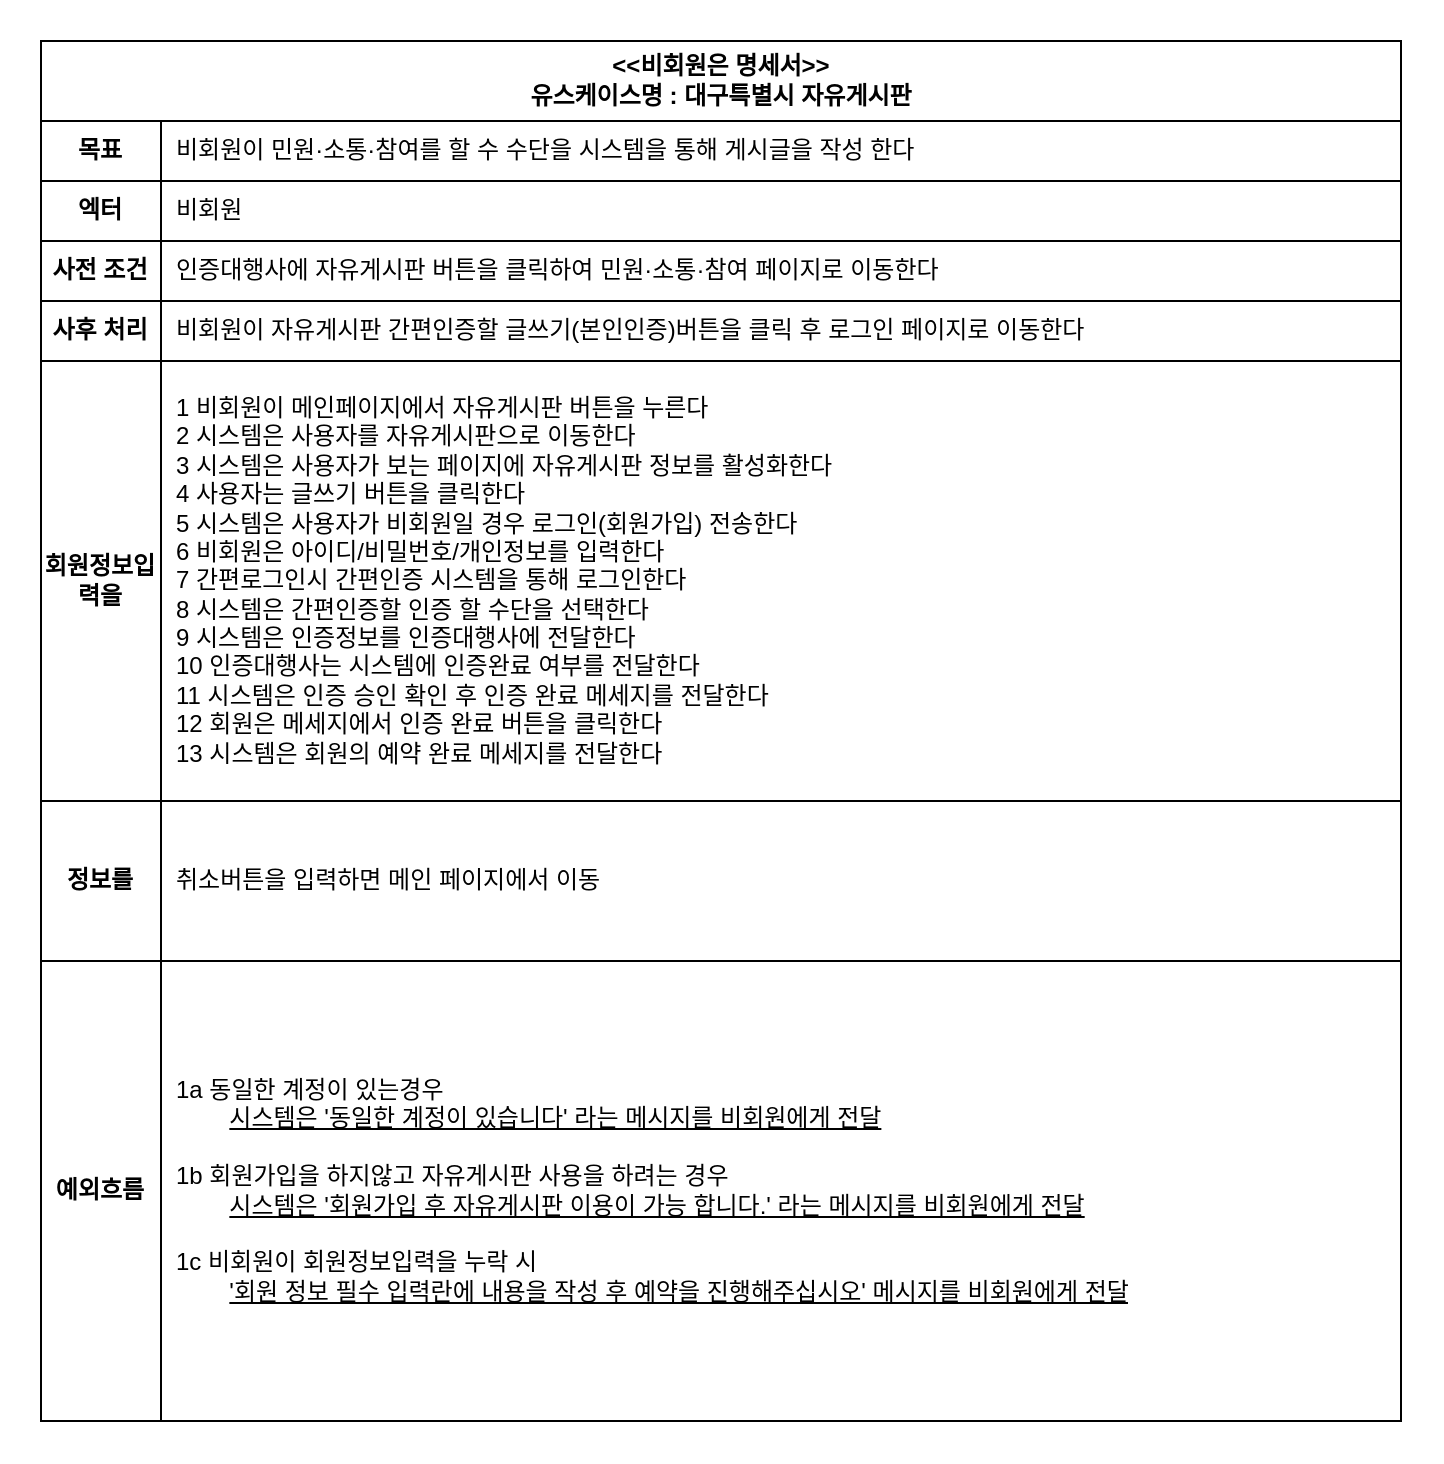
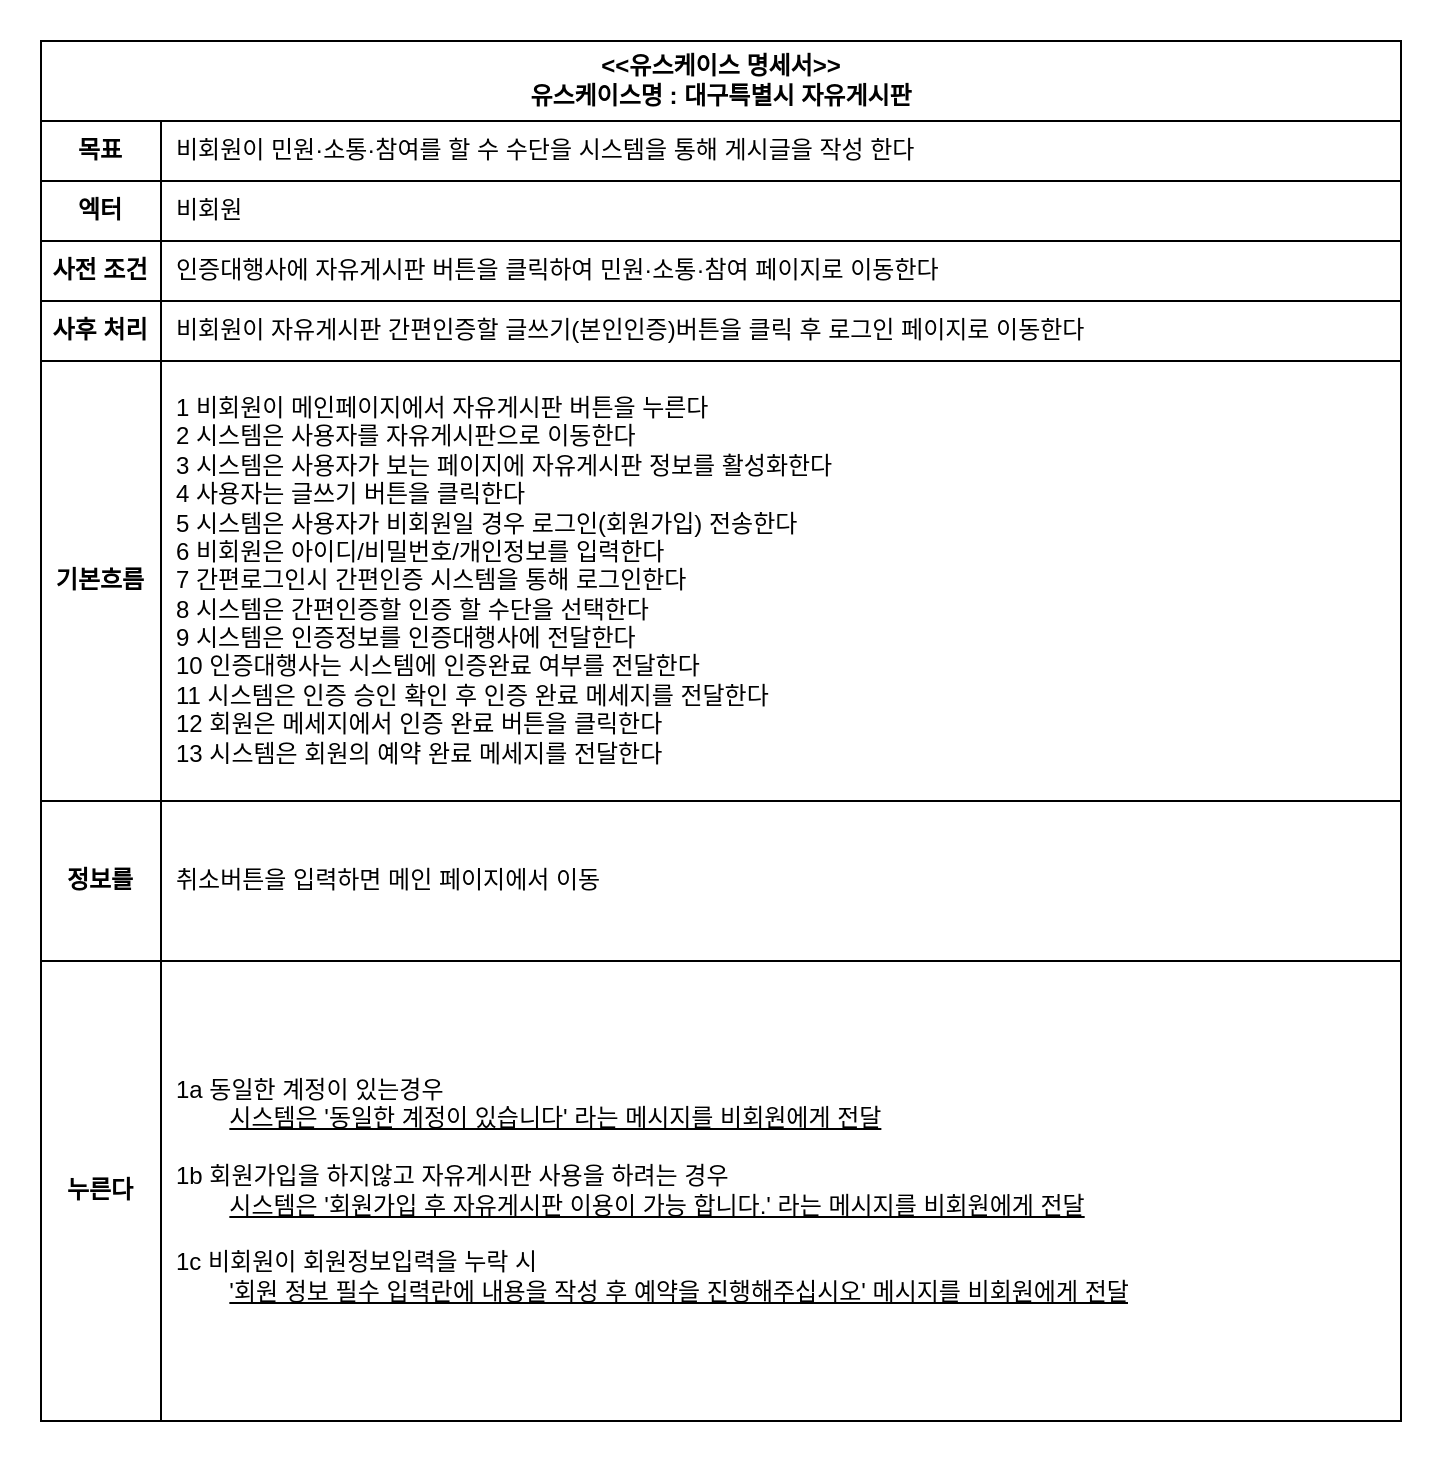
  <mxCell id="0" />
  <mxCell id="1" parent="0" />
- <mxCell id="2" value="&lt;div&gt;&amp;lt;&amp;lt;비회원은 명세서&amp;gt;&amp;gt;&lt;/div&gt;유스케이스명 : 대구특별시 자유게시판" style="shape=table;startSize=40;container=1;collapsible=1;childLayout=tableLayout;fixedRows=1;rowLines=0;fontStyle=1;align=center;resizeLast=1;html=1;" parent="1" vertex="1"><mxGeometry x="20" y="20" width="680" height="690" as="geometry" /></mxCell>
+ <mxCell id="2" value="&lt;div&gt;&amp;lt;&amp;lt;유스케이스 명세서&amp;gt;&amp;gt;&lt;/div&gt;유스케이스명 : 대구특별시 자유게시판" style="shape=table;startSize=40;container=1;collapsible=1;childLayout=tableLayout;fixedRows=1;rowLines=0;fontStyle=1;align=center;resizeLast=1;html=1;" parent="1" vertex="1"><mxGeometry x="20" y="20" width="680" height="690" as="geometry" /></mxCell>
  <mxCell id="3" value="" style="shape=tableRow;horizontal=0;startSize=0;swimlaneHead=0;swimlaneBody=0;fillColor=none;collapsible=0;dropTarget=0;points=[[0,0.5],[1,0.5]];portConstraint=eastwest;top=0;left=0;right=0;bottom=1;strokeColor=default;verticalAlign=middle;fontStyle=0" parent="2" vertex="1"><mxGeometry y="40" width="680" height="30" as="geometry" /></mxCell>
  <mxCell id="4" value="목표" style="shape=partialRectangle;connectable=0;fillColor=none;top=0;left=0;bottom=0;right=0;fontStyle=1;overflow=hidden;whiteSpace=wrap;html=1;" parent="3" vertex="1"><mxGeometry width="60" height="30" as="geometry"><mxRectangle width="60" height="30" as="alternateBounds" /></mxGeometry></mxCell>
  <mxCell id="5" value="&lt;div&gt;&lt;span style=&quot;font-weight: 400; text-wrap-mode: nowrap;&quot;&gt;비회원이 민원&lt;/span&gt;&lt;span style=&quot;font-weight: 400; white-space-collapse: break-spaces; background-color: transparent; color: light-dark(rgb(0, 0, 0), rgb(255, 255, 255));&quot;&gt;·&lt;/span&gt;&lt;span style=&quot;background-color: transparent; color: light-dark(rgb(0, 0, 0), rgb(255, 255, 255)); text-wrap-mode: nowrap; font-weight: 400;&quot;&gt;소통&lt;/span&gt;&lt;span style=&quot;background-color: transparent; color: light-dark(rgb(0, 0, 0), rgb(255, 255, 255)); white-space-collapse: break-spaces; font-weight: 400;&quot;&gt;·&lt;/span&gt;&lt;span style=&quot;background-color: transparent; color: light-dark(rgb(0, 0, 0), rgb(255, 255, 255)); text-wrap-mode: nowrap; font-weight: 400;&quot;&gt;참여를 할 수 수단을 시스템을 통해 게시글을 작성 한다&lt;/span&gt;&lt;/div&gt;" style="shape=partialRectangle;connectable=0;fillColor=none;top=0;left=0;bottom=0;right=0;align=left;spacingLeft=6;fontStyle=1;overflow=hidden;whiteSpace=wrap;html=1;" parent="3" vertex="1"><mxGeometry x="60" width="620" height="30" as="geometry"><mxRectangle width="620" height="30" as="alternateBounds" /></mxGeometry></mxCell>
  <mxCell id="6" value="" style="shape=tableRow;horizontal=0;startSize=0;swimlaneHead=0;swimlaneBody=0;fillColor=none;collapsible=0;dropTarget=0;points=[[0,0.5],[1,0.5]];portConstraint=eastwest;top=0;left=0;right=0;bottom=1;" parent="2" vertex="1"><mxGeometry y="70" width="680" height="30" as="geometry" /></mxCell>
  <mxCell id="7" value="엑터" style="shape=partialRectangle;connectable=0;fillColor=none;top=0;left=0;bottom=0;right=0;fontStyle=1;overflow=hidden;whiteSpace=wrap;html=1;" parent="6" vertex="1"><mxGeometry width="60" height="30" as="geometry"><mxRectangle width="60" height="30" as="alternateBounds" /></mxGeometry></mxCell>
  <mxCell id="8" value="비회원" style="shape=partialRectangle;connectable=0;fillColor=none;top=0;left=0;bottom=0;right=0;align=left;spacingLeft=6;fontStyle=0;overflow=hidden;whiteSpace=wrap;html=1;" parent="6" vertex="1"><mxGeometry x="60" width="620" height="30" as="geometry"><mxRectangle width="620" height="30" as="alternateBounds" /></mxGeometry></mxCell>
  <mxCell id="9" value="" style="shape=tableRow;horizontal=0;startSize=0;swimlaneHead=0;swimlaneBody=0;fillColor=none;collapsible=0;dropTarget=0;points=[[0,0.5],[1,0.5]];portConstraint=eastwest;top=0;left=0;right=0;bottom=1;" parent="2" vertex="1"><mxGeometry y="100" width="680" height="30" as="geometry" /></mxCell>
  <mxCell id="10" value="사전 조건" style="shape=partialRectangle;connectable=0;fillColor=none;top=0;left=0;bottom=0;right=0;fontStyle=1;overflow=hidden;whiteSpace=wrap;html=1;" parent="9" vertex="1"><mxGeometry width="60" height="30" as="geometry"><mxRectangle width="60" height="30" as="alternateBounds" /></mxGeometry></mxCell>
  <mxCell id="11" value="인증대행사에 자유게시판 버튼을 클릭하여 민원&lt;span style=&quot;white-space-collapse: break-spaces;&quot;&gt;&lt;font style=&quot;&quot; face=&quot;Helvetica&quot;&gt;·&lt;/font&gt;&lt;/span&gt;소통&lt;span style=&quot;white-space-collapse: break-spaces;&quot;&gt;·&lt;/span&gt;참여 페이지로 이동한다" style="shape=partialRectangle;connectable=0;fillColor=none;top=0;left=0;bottom=0;right=0;align=left;spacingLeft=6;fontStyle=0;overflow=hidden;whiteSpace=wrap;html=1;" parent="9" vertex="1"><mxGeometry x="60" width="620" height="30" as="geometry"><mxRectangle width="620" height="30" as="alternateBounds" /></mxGeometry></mxCell>
  <mxCell id="12" value="" style="shape=tableRow;horizontal=0;startSize=0;swimlaneHead=0;swimlaneBody=0;fillColor=none;collapsible=0;dropTarget=0;points=[[0,0.5],[1,0.5]];portConstraint=eastwest;top=0;left=0;right=0;bottom=1;" parent="2" vertex="1"><mxGeometry y="130" width="680" height="30" as="geometry" /></mxCell>
  <mxCell id="13" value="사후 처리" style="shape=partialRectangle;connectable=0;fillColor=none;top=0;left=0;bottom=0;right=0;fontStyle=1;overflow=hidden;whiteSpace=wrap;html=1;" parent="12" vertex="1"><mxGeometry width="60" height="30" as="geometry"><mxRectangle width="60" height="30" as="alternateBounds" /></mxGeometry></mxCell>
  <mxCell id="14" value="비회원이 자유게시판 간편인증할 글쓰기(본인인증)버튼을 클릭 후 로그인 페이지로 이동한다" style="shape=partialRectangle;connectable=0;fillColor=none;top=0;left=0;bottom=0;right=0;align=left;spacingLeft=6;fontStyle=0;overflow=hidden;whiteSpace=wrap;html=1;" parent="12" vertex="1"><mxGeometry x="60" width="620" height="30" as="geometry"><mxRectangle width="620" height="30" as="alternateBounds" /></mxGeometry></mxCell>
  <mxCell id="15" value="" style="shape=tableRow;horizontal=0;startSize=0;swimlaneHead=0;swimlaneBody=0;fillColor=none;collapsible=0;dropTarget=0;points=[[0,0.5],[1,0.5]];portConstraint=eastwest;top=0;left=0;right=0;bottom=1;" parent="2" vertex="1"><mxGeometry y="160" width="680" height="220" as="geometry" /></mxCell>
- <mxCell id="16" value="회원정보입력을" style="shape=partialRectangle;connectable=0;fillColor=none;top=0;left=0;bottom=0;right=0;fontStyle=1;overflow=hidden;whiteSpace=wrap;html=1;" parent="15" vertex="1"><mxGeometry width="60" height="220" as="geometry"><mxRectangle width="60" height="220" as="alternateBounds" /></mxGeometry></mxCell>
+ <mxCell id="16" value="기본흐름" style="shape=partialRectangle;connectable=0;fillColor=none;top=0;left=0;bottom=0;right=0;fontStyle=1;overflow=hidden;whiteSpace=wrap;html=1;" parent="15" vertex="1"><mxGeometry width="60" height="220" as="geometry"><mxRectangle width="60" height="220" as="alternateBounds" /></mxGeometry></mxCell>
  <mxCell id="17" value="&lt;div style=&quot;text-wrap: nowrap;&quot;&gt;1 비회원이 메인페이지에서 자유게시판 버튼을 누른다&lt;br&gt;&lt;/div&gt;&lt;div style=&quot;text-wrap: nowrap;&quot;&gt;2 시스템은 사용자를 자유게시판으로 이동한다&lt;/div&gt;&lt;div style=&quot;text-wrap: nowrap;&quot;&gt;3 시스템은 사용자가 보는 페이지에 자유게시판 정보를 활성화한다&lt;/div&gt;&lt;div style=&quot;text-wrap: nowrap;&quot;&gt;4 사용자는 글쓰기 버튼을 클릭한다&lt;/div&gt;&lt;div style=&quot;text-wrap: nowrap;&quot;&gt;5 시스템은 사용자가 비회원일 경우 로그인(회원가입) 전송한다&lt;/div&gt;&lt;div style=&quot;text-wrap: nowrap;&quot;&gt;6 비회원은 아이디/비밀번호/개인정보를 입력한다&lt;/div&gt;&lt;div style=&quot;text-wrap: nowrap;&quot;&gt;7 간편로그인시 간편인증 시스템을 통해 로그인한다&lt;/div&gt;&lt;div style=&quot;text-wrap: nowrap;&quot;&gt;8 시스템은 간편인증할 인증 할 수단을 선택한다&lt;/div&gt;&lt;div style=&quot;text-wrap: nowrap;&quot;&gt;9 시스템은 인증정보를 인증대행사에 전달한다&lt;/div&gt;&lt;div style=&quot;text-wrap: nowrap;&quot;&gt;10 인증대행사는 시스템에 인증완료 여부를 전달한다&lt;/div&gt;&lt;div style=&quot;text-wrap: nowrap;&quot;&gt;11 시스템은 인증 승인 확인 후 인증 완료 메세지를 전달한다&lt;/div&gt;&lt;div style=&quot;text-wrap: nowrap;&quot;&gt;12 회원은 메세지에서 인증 완료 버튼을 클릭한다&lt;br&gt;13 시스템은 회원의 예약 완료 메세지를 전달한다&lt;/div&gt;" style="shape=partialRectangle;connectable=0;fillColor=none;top=0;left=0;bottom=0;right=0;align=left;spacingLeft=6;fontStyle=0;overflow=hidden;whiteSpace=wrap;html=1;" parent="15" vertex="1"><mxGeometry x="60" width="620" height="220" as="geometry"><mxRectangle width="620" height="220" as="alternateBounds" /></mxGeometry></mxCell>
  <mxCell id="18" value="" style="shape=tableRow;horizontal=0;startSize=0;swimlaneHead=0;swimlaneBody=0;fillColor=none;collapsible=0;dropTarget=0;points=[[0,0.5],[1,0.5]];portConstraint=eastwest;top=0;left=0;right=0;bottom=1;" parent="2" vertex="1"><mxGeometry y="380" width="680" height="80" as="geometry" /></mxCell>
  <mxCell id="19" value="정보를" style="shape=partialRectangle;connectable=0;fillColor=none;top=0;left=0;bottom=0;right=0;fontStyle=1;overflow=hidden;whiteSpace=wrap;html=1;" parent="18" vertex="1"><mxGeometry width="60" height="80" as="geometry"><mxRectangle width="60" height="80" as="alternateBounds" /></mxGeometry></mxCell>
  <mxCell id="20" value="&lt;div&gt;취소버튼을 입력하면 메인 페이지에서 이동&lt;/div&gt;" style="shape=partialRectangle;connectable=0;fillColor=none;top=0;left=0;bottom=0;right=0;align=left;spacingLeft=6;fontStyle=0;overflow=hidden;whiteSpace=wrap;html=1;" parent="18" vertex="1"><mxGeometry x="60" width="620" height="80" as="geometry"><mxRectangle width="620" height="80" as="alternateBounds" /></mxGeometry></mxCell>
  <mxCell id="21" value="" style="shape=tableRow;horizontal=0;startSize=0;swimlaneHead=0;swimlaneBody=0;fillColor=none;collapsible=0;dropTarget=0;points=[[0,0.5],[1,0.5]];portConstraint=eastwest;top=0;left=0;right=0;bottom=1;" parent="2" vertex="1"><mxGeometry y="460" width="680" height="230" as="geometry" /></mxCell>
- <mxCell id="22" value="예외흐름" style="shape=partialRectangle;connectable=0;fillColor=none;top=0;left=0;bottom=0;right=0;fontStyle=1;overflow=hidden;whiteSpace=wrap;html=1;" parent="21" vertex="1"><mxGeometry width="60" height="230" as="geometry"><mxRectangle width="60" height="230" as="alternateBounds" /></mxGeometry></mxCell>
+ <mxCell id="22" value="누른다" style="shape=partialRectangle;connectable=0;fillColor=none;top=0;left=0;bottom=0;right=0;fontStyle=1;overflow=hidden;whiteSpace=wrap;html=1;" parent="21" vertex="1"><mxGeometry width="60" height="230" as="geometry"><mxRectangle width="60" height="230" as="alternateBounds" /></mxGeometry></mxCell>
  <mxCell id="23" value="&lt;div style=&quot;text-wrap: nowrap;&quot;&gt;1a 동일한 계정이 있는경우&lt;/div&gt;&lt;div style=&quot;text-wrap: nowrap;&quot;&gt;&lt;span style=&quot;white-space-collapse: preserve;&quot;&gt;&#09;&lt;/span&gt;&lt;u&gt;시스템은 '동일한 계정이 있습니다' 라는 메시지를 비회원에게 전달&lt;/u&gt;&lt;br&gt;&lt;/div&gt;&lt;div style=&quot;text-wrap: nowrap;&quot;&gt;&lt;br&gt;&lt;/div&gt;&lt;div style=&quot;text-wrap: nowrap;&quot;&gt;1b 회원가입을 하지않고 자유게시판 사용을 하려는 경우&lt;/div&gt;&lt;div style=&quot;text-wrap: nowrap;&quot;&gt;&lt;span style=&quot;white-space-collapse: preserve;&quot;&gt;&#09;&lt;/span&gt;&lt;u&gt;시스템은 '회원가입 후 자유게시판 이용이 가능 합니다.' 라는 메시지를 비회원에게 전달&lt;/u&gt;&lt;br&gt;&lt;/div&gt;&lt;div style=&quot;text-wrap: nowrap;&quot;&gt;&lt;br&gt;&lt;/div&gt;&lt;div style=&quot;text-wrap: nowrap;&quot;&gt;1c 비회원이 회원정보입력을 누락 시&amp;nbsp;&lt;br&gt;&lt;/div&gt;&lt;div style=&quot;text-wrap: nowrap;&quot;&gt;&lt;span style=&quot;white-space-collapse: preserve;&quot;&gt;&#09;&lt;/span&gt;&lt;u&gt;'회원 정보 필수 입력란에 내용을 작성 후 예약을 진행해주십시오' 메시지를 비회원에게 전달&lt;/u&gt;&lt;/div&gt;" style="shape=partialRectangle;connectable=0;fillColor=none;top=0;left=0;bottom=0;right=0;align=left;spacingLeft=6;fontStyle=0;overflow=hidden;whiteSpace=wrap;html=1;" parent="21" vertex="1"><mxGeometry x="60" width="620" height="230" as="geometry"><mxRectangle width="620" height="230" as="alternateBounds" /></mxGeometry></mxCell>
